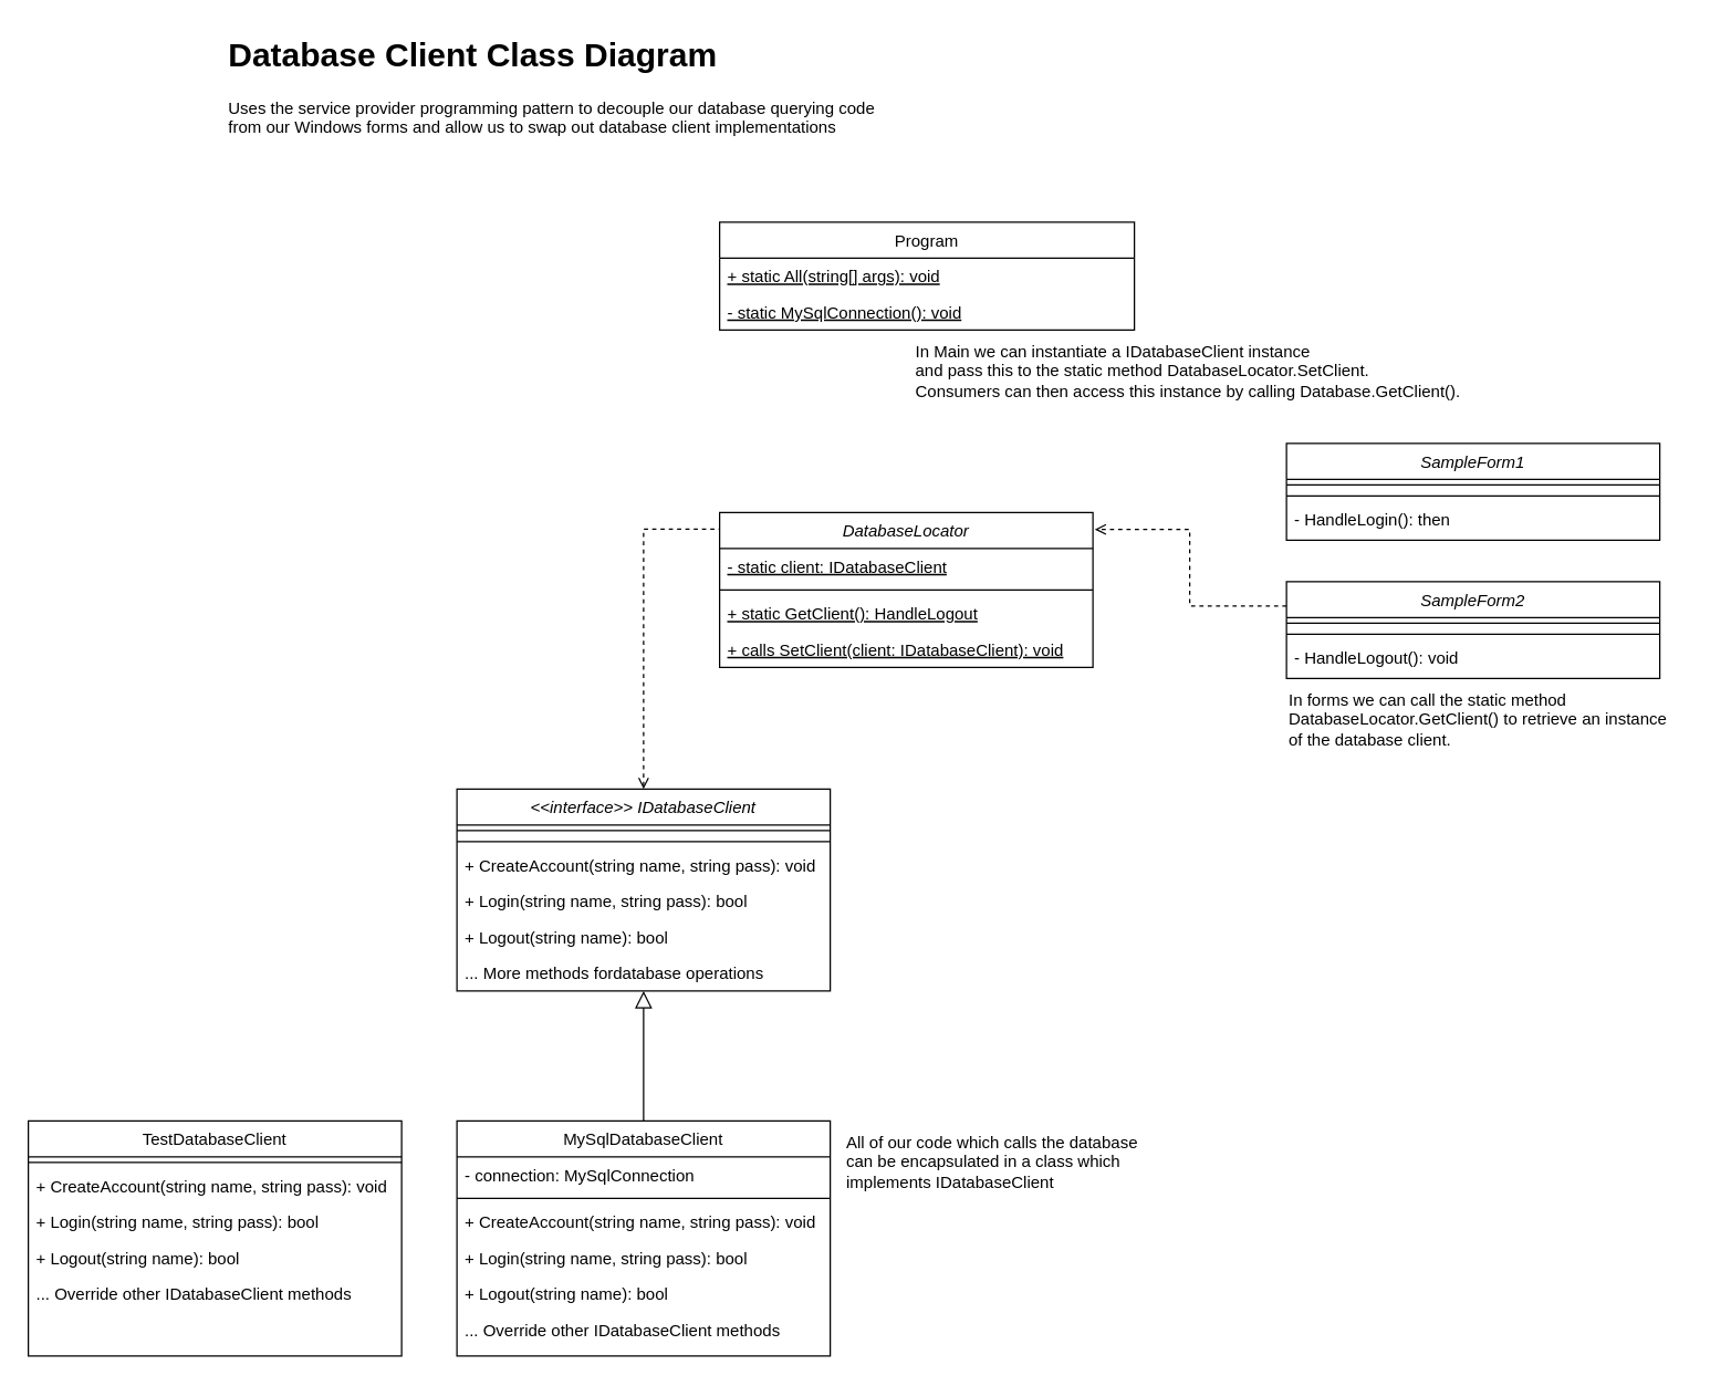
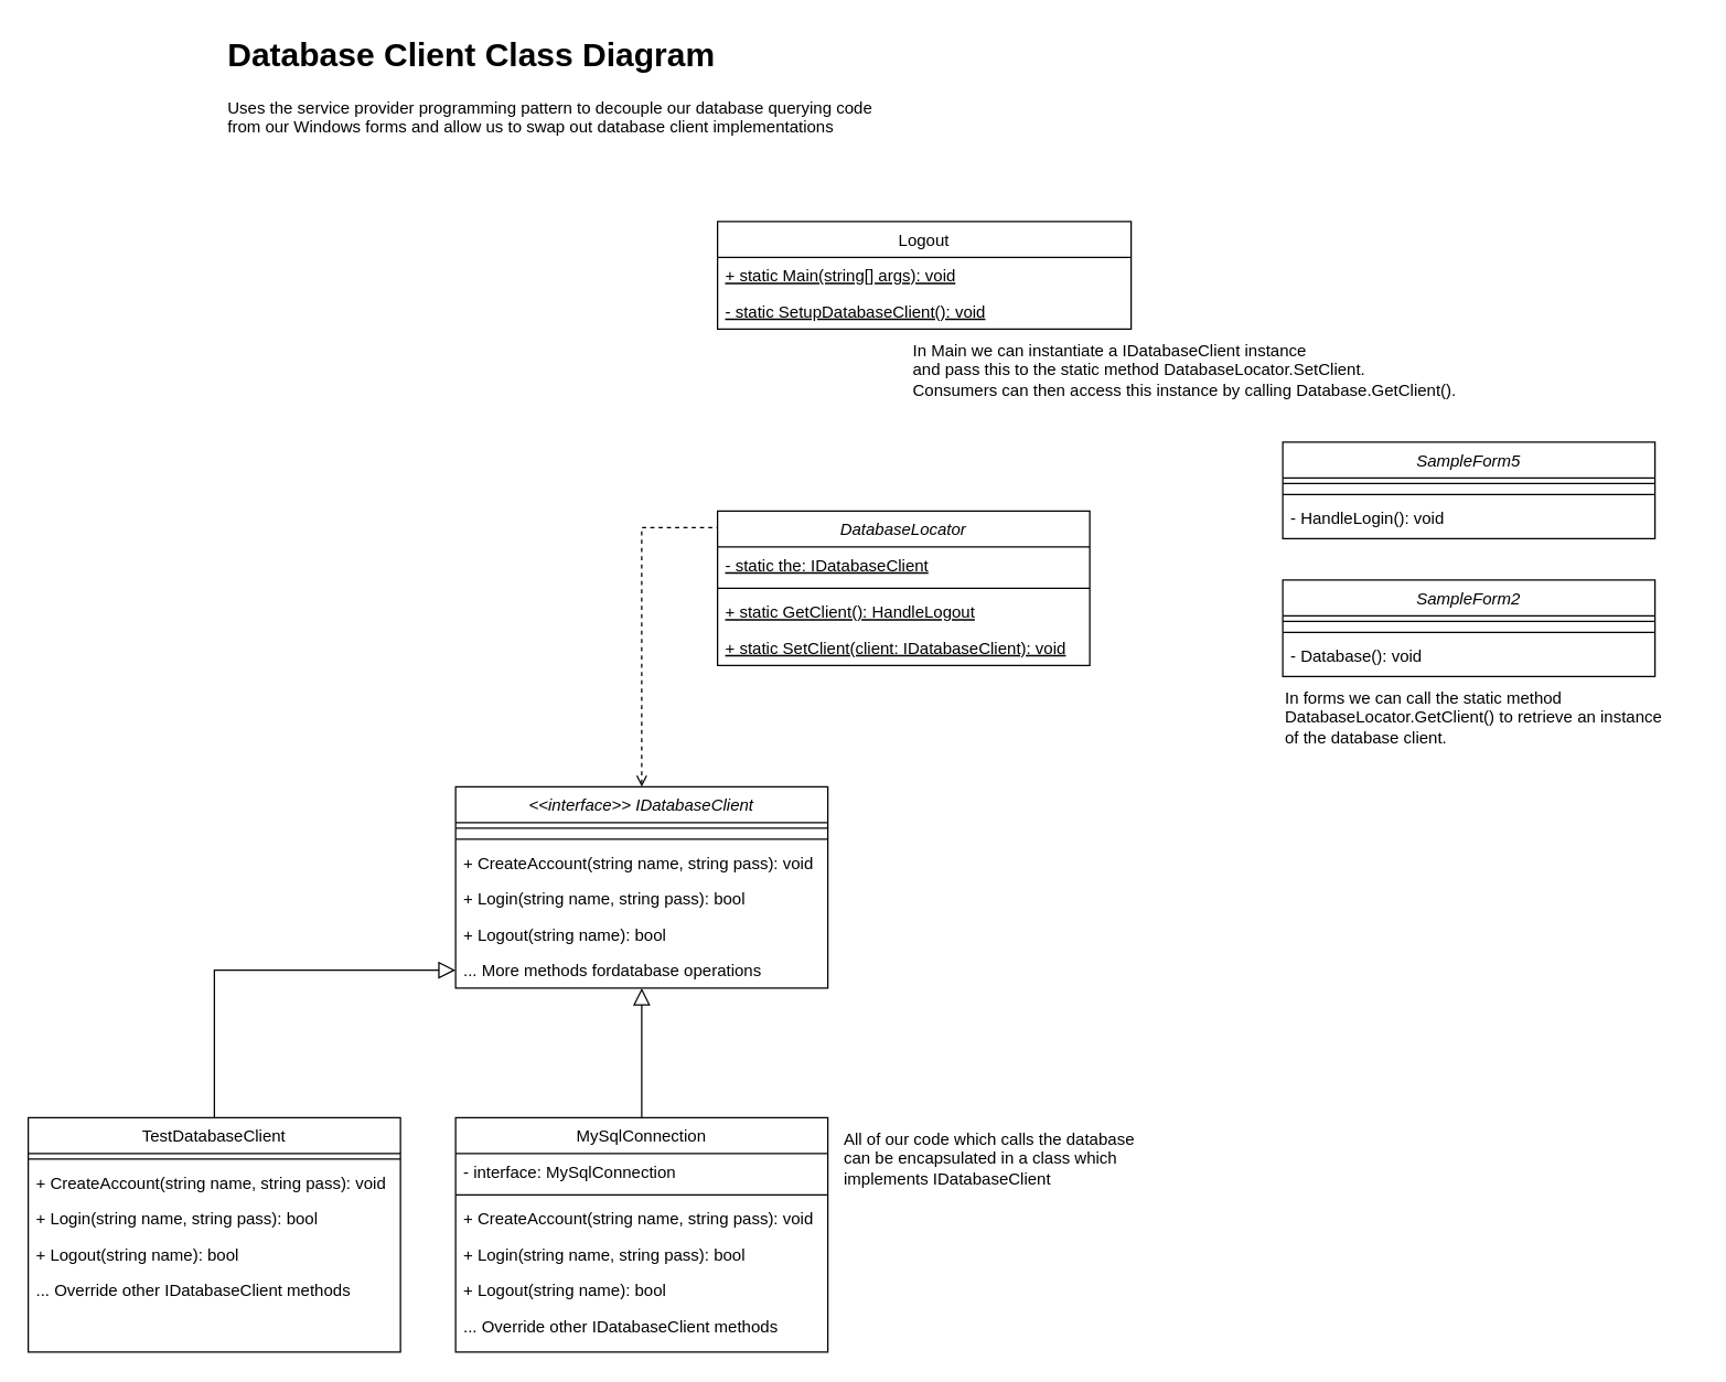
  <mxCell id="0" />
  <mxCell id="1" parent="0" />
  <mxCell id="2" style="edgeStyle=orthogonalEdgeStyle;rounded=0;orthogonalLoop=1;jettySize=auto;html=1;exitX=0.5;exitY=0;exitDx=0;exitDy=0;entryX=0;entryY=0.107;entryDx=0;entryDy=0;entryPerimeter=0;dashed=1;startArrow=open;startFill=0;endArrow=none;endFill=0;" edge="1" parent="1" source="3" target="18"><mxGeometry relative="1" as="geometry" /></mxCell>
  <mxCell id="3" value="&lt;&lt;interface&gt;&gt; IDatabaseClient" style="swimlane;fontStyle=2;align=center;verticalAlign=top;childLayout=stackLayout;horizontal=1;startSize=26;horizontalStack=0;resizeParent=1;resizeLast=0;collapsible=1;marginBottom=0;rounded=0;shadow=0;strokeWidth=1;" parent="1" vertex="1"><mxGeometry x="330" y="570" width="270" height="146" as="geometry"><mxRectangle x="230" y="140" width="160" height="26" as="alternateBounds" /></mxGeometry></mxCell>
  <mxCell id="4" value="" style="line;html=1;strokeWidth=1;align=left;verticalAlign=middle;spacingTop=-1;spacingLeft=3;spacingRight=3;rotatable=0;labelPosition=right;points=[];portConstraint=eastwest;" parent="3" vertex="1"><mxGeometry y="26" width="270" height="8" as="geometry" /></mxCell>
  <mxCell id="5" value="" style="line;html=1;strokeWidth=1;align=left;verticalAlign=middle;spacingTop=-1;spacingLeft=3;spacingRight=3;rotatable=0;labelPosition=right;points=[];portConstraint=eastwest;" parent="3" vertex="1"><mxGeometry y="34" width="270" height="8" as="geometry" /></mxCell>
  <mxCell id="6" value="+ CreateAccount(string name, string pass): void" style="text;align=left;verticalAlign=top;spacingLeft=4;spacingRight=4;overflow=hidden;rotatable=0;points=[[0,0.5],[1,0.5]];portConstraint=eastwest;" parent="3" vertex="1"><mxGeometry y="42" width="270" height="26" as="geometry" /></mxCell>
  <mxCell id="7" value="+ Login(string name, string pass): bool" style="text;align=left;verticalAlign=top;spacingLeft=4;spacingRight=4;overflow=hidden;rotatable=0;points=[[0,0.5],[1,0.5]];portConstraint=eastwest;" parent="3" vertex="1"><mxGeometry y="68" width="270" height="26" as="geometry" /></mxCell>
  <mxCell id="8" value="+ Logout(string name): bool" style="text;align=left;verticalAlign=top;spacingLeft=4;spacingRight=4;overflow=hidden;rotatable=0;points=[[0,0.5],[1,0.5]];portConstraint=eastwest;" parent="3" vertex="1"><mxGeometry y="94" width="270" height="26" as="geometry" /></mxCell>
  <mxCell id="9" value="... More methods fordatabase operations" style="text;align=left;verticalAlign=top;spacingLeft=4;spacingRight=4;overflow=hidden;rotatable=0;points=[[0,0.5],[1,0.5]];portConstraint=eastwest;" parent="3" vertex="1"><mxGeometry y="120" width="270" height="26" as="geometry" /></mxCell>
- <mxCell id="10" value="MySqlDatabaseClient" style="swimlane;fontStyle=0;align=center;verticalAlign=top;childLayout=stackLayout;horizontal=1;startSize=26;horizontalStack=0;resizeParent=1;resizeLast=0;collapsible=1;marginBottom=0;rounded=0;shadow=0;strokeWidth=1;" parent="1" vertex="1"><mxGeometry x="330" y="810" width="270" height="170" as="geometry"><mxRectangle x="130" y="380" width="160" height="26" as="alternateBounds" /></mxGeometry></mxCell>
- <mxCell id="11" value="- connection: MySqlConnection " style="text;align=left;verticalAlign=top;spacingLeft=4;spacingRight=4;overflow=hidden;rotatable=0;points=[[0,0.5],[1,0.5]];portConstraint=eastwest;" parent="10" vertex="1"><mxGeometry y="26" width="270" height="26" as="geometry" /></mxCell>
+ <mxCell id="10" value="MySqlConnection" style="swimlane;fontStyle=0;align=center;verticalAlign=top;childLayout=stackLayout;horizontal=1;startSize=26;horizontalStack=0;resizeParent=1;resizeLast=0;collapsible=1;marginBottom=0;rounded=0;shadow=0;strokeWidth=1;" parent="1" vertex="1"><mxGeometry x="330" y="810" width="270" height="170" as="geometry"><mxRectangle x="130" y="380" width="160" height="26" as="alternateBounds" /></mxGeometry></mxCell>
+ <mxCell id="11" value="- interface: MySqlConnection " style="text;align=left;verticalAlign=top;spacingLeft=4;spacingRight=4;overflow=hidden;rotatable=0;points=[[0,0.5],[1,0.5]];portConstraint=eastwest;" parent="10" vertex="1"><mxGeometry y="26" width="270" height="26" as="geometry" /></mxCell>
  <mxCell id="12" value="" style="line;html=1;strokeWidth=1;align=left;verticalAlign=middle;spacingTop=-1;spacingLeft=3;spacingRight=3;rotatable=0;labelPosition=right;points=[];portConstraint=eastwest;" parent="10" vertex="1"><mxGeometry y="52" width="270" height="8" as="geometry" /></mxCell>
  <mxCell id="13" value="+ CreateAccount(string name, string pass): void" style="text;align=left;verticalAlign=top;spacingLeft=4;spacingRight=4;overflow=hidden;rotatable=0;points=[[0,0.5],[1,0.5]];portConstraint=eastwest;" parent="10" vertex="1"><mxGeometry y="60" width="270" height="26" as="geometry" /></mxCell>
  <mxCell id="14" value="+ Login(string name, string pass): bool" style="text;align=left;verticalAlign=top;spacingLeft=4;spacingRight=4;overflow=hidden;rotatable=0;points=[[0,0.5],[1,0.5]];portConstraint=eastwest;" parent="10" vertex="1"><mxGeometry y="86" width="270" height="26" as="geometry" /></mxCell>
  <mxCell id="15" value="+ Logout(string name): bool" style="text;align=left;verticalAlign=top;spacingLeft=4;spacingRight=4;overflow=hidden;rotatable=0;points=[[0,0.5],[1,0.5]];portConstraint=eastwest;" parent="10" vertex="1"><mxGeometry y="112" width="270" height="26" as="geometry" /></mxCell>
  <mxCell id="16" value="... Override other IDatabaseClient methods" style="text;align=left;verticalAlign=top;spacingLeft=4;spacingRight=4;overflow=hidden;rotatable=0;points=[[0,0.5],[1,0.5]];portConstraint=eastwest;" parent="10" vertex="1"><mxGeometry y="138" width="270" height="26" as="geometry" /></mxCell>
  <mxCell id="17" value="" style="endArrow=block;endSize=10;endFill=0;shadow=0;strokeWidth=1;rounded=0;edgeStyle=elbowEdgeStyle;elbow=vertical;" parent="1" source="10" target="3" edge="1"><mxGeometry width="160" relative="1" as="geometry"><mxPoint x="360" y="653" as="sourcePoint" /><mxPoint x="360" y="653" as="targetPoint" /></mxGeometry></mxCell>
  <mxCell id="18" value="DatabaseLocator" style="swimlane;fontStyle=2;align=center;verticalAlign=top;childLayout=stackLayout;horizontal=1;startSize=26;horizontalStack=0;resizeParent=1;resizeLast=0;collapsible=1;marginBottom=0;rounded=0;shadow=0;strokeWidth=1;" vertex="1" parent="1"><mxGeometry x="520" y="370" width="270" height="112" as="geometry"><mxRectangle x="230" y="140" width="160" height="26" as="alternateBounds" /></mxGeometry></mxCell>
- <mxCell id="19" value="- static client: IDatabaseClient" style="text;align=left;verticalAlign=top;spacingLeft=4;spacingRight=4;overflow=hidden;rotatable=0;points=[[0,0.5],[1,0.5]];portConstraint=eastwest;fontStyle=4" vertex="1" parent="18"><mxGeometry y="26" width="270" height="26" as="geometry" /></mxCell>
+ <mxCell id="19" value="- static the: IDatabaseClient" style="text;align=left;verticalAlign=top;spacingLeft=4;spacingRight=4;overflow=hidden;rotatable=0;points=[[0,0.5],[1,0.5]];portConstraint=eastwest;fontStyle=4" vertex="1" parent="18"><mxGeometry y="26" width="270" height="26" as="geometry" /></mxCell>
  <mxCell id="20" value="" style="line;html=1;strokeWidth=1;align=left;verticalAlign=middle;spacingTop=-1;spacingLeft=3;spacingRight=3;rotatable=0;labelPosition=right;points=[];portConstraint=eastwest;" vertex="1" parent="18"><mxGeometry y="52" width="270" height="8" as="geometry" /></mxCell>
  <mxCell id="21" value="+ static GetClient(): HandleLogout" style="text;align=left;verticalAlign=top;spacingLeft=4;spacingRight=4;overflow=hidden;rotatable=0;points=[[0,0.5],[1,0.5]];portConstraint=eastwest;fontStyle=4" vertex="1" parent="18"><mxGeometry y="60" width="270" height="26" as="geometry" /></mxCell>
- <mxCell id="22" value="+ calls SetClient(client: IDatabaseClient): void" style="text;align=left;verticalAlign=top;spacingLeft=4;spacingRight=4;overflow=hidden;rotatable=0;points=[[0,0.5],[1,0.5]];portConstraint=eastwest;fontStyle=4" vertex="1" parent="18"><mxGeometry y="86" width="270" height="26" as="geometry" /></mxCell>
- <mxCell id="23" value="SampleForm1" style="swimlane;fontStyle=2;align=center;verticalAlign=top;childLayout=stackLayout;horizontal=1;startSize=26;horizontalStack=0;resizeParent=1;resizeLast=0;collapsible=1;marginBottom=0;rounded=0;shadow=0;strokeWidth=1;" vertex="1" parent="1"><mxGeometry x="930" y="320" width="270" height="70" as="geometry"><mxRectangle x="230" y="140" width="160" height="26" as="alternateBounds" /></mxGeometry></mxCell>
+ <mxCell id="22" value="+ static SetClient(client: IDatabaseClient): void" style="text;align=left;verticalAlign=top;spacingLeft=4;spacingRight=4;overflow=hidden;rotatable=0;points=[[0,0.5],[1,0.5]];portConstraint=eastwest;fontStyle=4" vertex="1" parent="18"><mxGeometry y="86" width="270" height="26" as="geometry" /></mxCell>
+ <mxCell id="23" value="SampleForm5" style="swimlane;fontStyle=2;align=center;verticalAlign=top;childLayout=stackLayout;horizontal=1;startSize=26;horizontalStack=0;resizeParent=1;resizeLast=0;collapsible=1;marginBottom=0;rounded=0;shadow=0;strokeWidth=1;" vertex="1" parent="1"><mxGeometry x="930" y="320" width="270" height="70" as="geometry"><mxRectangle x="230" y="140" width="160" height="26" as="alternateBounds" /></mxGeometry></mxCell>
  <mxCell id="24" value="" style="line;html=1;strokeWidth=1;align=left;verticalAlign=middle;spacingTop=-1;spacingLeft=3;spacingRight=3;rotatable=0;labelPosition=right;points=[];portConstraint=eastwest;" vertex="1" parent="23"><mxGeometry y="26" width="270" height="8" as="geometry" /></mxCell>
  <mxCell id="25" value="" style="line;html=1;strokeWidth=1;align=left;verticalAlign=middle;spacingTop=-1;spacingLeft=3;spacingRight=3;rotatable=0;labelPosition=right;points=[];portConstraint=eastwest;" vertex="1" parent="23"><mxGeometry y="34" width="270" height="8" as="geometry" /></mxCell>
- <mxCell id="26" value="- HandleLogin(): then" style="text;align=left;verticalAlign=top;spacingLeft=4;spacingRight=4;overflow=hidden;rotatable=0;points=[[0,0.5],[1,0.5]];portConstraint=eastwest;" vertex="1" parent="23"><mxGeometry y="42" width="270" height="26" as="geometry" /></mxCell>
- <mxCell id="27" style="edgeStyle=orthogonalEdgeStyle;rounded=0;orthogonalLoop=1;jettySize=auto;html=1;exitX=0;exitY=0.25;exitDx=0;exitDy=0;entryX=1.005;entryY=0.109;entryDx=0;entryDy=0;entryPerimeter=0;dashed=1;startArrow=none;startFill=0;endArrow=open;endFill=0;" edge="1" parent="1" source="28" target="18"><mxGeometry relative="1" as="geometry" /></mxCell>
+ <mxCell id="26" value="- HandleLogin(): void" style="text;align=left;verticalAlign=top;spacingLeft=4;spacingRight=4;overflow=hidden;rotatable=0;points=[[0,0.5],[1,0.5]];portConstraint=eastwest;" vertex="1" parent="23"><mxGeometry y="42" width="270" height="26" as="geometry" /></mxCell>
  <mxCell id="28" value="SampleForm2" style="swimlane;fontStyle=2;align=center;verticalAlign=top;childLayout=stackLayout;horizontal=1;startSize=26;horizontalStack=0;resizeParent=1;resizeLast=0;collapsible=1;marginBottom=0;rounded=0;shadow=0;strokeWidth=1;" vertex="1" parent="1"><mxGeometry x="930" y="420" width="270" height="70" as="geometry"><mxRectangle x="230" y="140" width="160" height="26" as="alternateBounds" /></mxGeometry></mxCell>
  <mxCell id="29" value="" style="line;html=1;strokeWidth=1;align=left;verticalAlign=middle;spacingTop=-1;spacingLeft=3;spacingRight=3;rotatable=0;labelPosition=right;points=[];portConstraint=eastwest;" vertex="1" parent="28"><mxGeometry y="26" width="270" height="8" as="geometry" /></mxCell>
  <mxCell id="30" value="" style="line;html=1;strokeWidth=1;align=left;verticalAlign=middle;spacingTop=-1;spacingLeft=3;spacingRight=3;rotatable=0;labelPosition=right;points=[];portConstraint=eastwest;" vertex="1" parent="28"><mxGeometry y="34" width="270" height="8" as="geometry" /></mxCell>
- <mxCell id="31" value="- HandleLogout(): void" style="text;align=left;verticalAlign=top;spacingLeft=4;spacingRight=4;overflow=hidden;rotatable=0;points=[[0,0.5],[1,0.5]];portConstraint=eastwest;" vertex="1" parent="28"><mxGeometry y="42" width="270" height="26" as="geometry" /></mxCell>
+ <mxCell id="31" value="- Database(): void" style="text;align=left;verticalAlign=top;spacingLeft=4;spacingRight=4;overflow=hidden;rotatable=0;points=[[0,0.5],[1,0.5]];portConstraint=eastwest;" vertex="1" parent="28"><mxGeometry y="42" width="270" height="26" as="geometry" /></mxCell>
  <mxCell id="32" value="In forms we can call the static method&lt;br&gt;DatabaseLocator.GetClient() to retrieve an instance&lt;br&gt;of the database client.&lt;br&gt;" style="text;html=1;align=left;verticalAlign=middle;resizable=0;points=[];autosize=1;strokeColor=none;fillColor=none;fontFamily=Helvetica;" vertex="1" parent="1"><mxGeometry x="930" y="490" width="300" height="60" as="geometry" /></mxCell>
  <mxCell id="33" value="All of our code which calls the database&amp;nbsp;&lt;br&gt;can be encapsulated in a class which&lt;br&gt;implements IDatabaseClient" style="text;html=1;align=left;verticalAlign=middle;resizable=0;points=[];autosize=1;strokeColor=none;fillColor=none;fontFamily=Helvetica;" vertex="1" parent="1"><mxGeometry x="610" y="810" width="240" height="60" as="geometry" /></mxCell>
- <mxCell id="34" value="Program" style="swimlane;fontStyle=0;childLayout=stackLayout;horizontal=1;startSize=26;fillColor=none;horizontalStack=0;resizeParent=1;resizeParentMax=0;resizeLast=0;collapsible=1;marginBottom=0;fontFamily=Helvetica;" vertex="1" parent="1"><mxGeometry x="520" y="160" width="300" height="78" as="geometry" /></mxCell>
- <mxCell id="35" value="+ static All(string[] args): void" style="text;strokeColor=none;fillColor=none;align=left;verticalAlign=top;spacingLeft=4;spacingRight=4;overflow=hidden;rotatable=0;points=[[0,0.5],[1,0.5]];portConstraint=eastwest;fontFamily=Helvetica;fontStyle=4" vertex="1" parent="34"><mxGeometry y="26" width="300" height="26" as="geometry" /></mxCell>
- <mxCell id="36" value="- static MySqlConnection(): void" style="text;strokeColor=none;fillColor=none;align=left;verticalAlign=top;spacingLeft=4;spacingRight=4;overflow=hidden;rotatable=0;points=[[0,0.5],[1,0.5]];portConstraint=eastwest;fontFamily=Helvetica;fontStyle=4" vertex="1" parent="34"><mxGeometry y="52" width="300" height="26" as="geometry" /></mxCell>
+ <mxCell id="34" value="Logout" style="swimlane;fontStyle=0;childLayout=stackLayout;horizontal=1;startSize=26;fillColor=none;horizontalStack=0;resizeParent=1;resizeParentMax=0;resizeLast=0;collapsible=1;marginBottom=0;fontFamily=Helvetica;" vertex="1" parent="1"><mxGeometry x="520" y="160" width="300" height="78" as="geometry" /></mxCell>
+ <mxCell id="35" value="+ static Main(string[] args): void" style="text;strokeColor=none;fillColor=none;align=left;verticalAlign=top;spacingLeft=4;spacingRight=4;overflow=hidden;rotatable=0;points=[[0,0.5],[1,0.5]];portConstraint=eastwest;fontFamily=Helvetica;fontStyle=4" vertex="1" parent="34"><mxGeometry y="26" width="300" height="26" as="geometry" /></mxCell>
+ <mxCell id="36" value="- static SetupDatabaseClient(): void" style="text;strokeColor=none;fillColor=none;align=left;verticalAlign=top;spacingLeft=4;spacingRight=4;overflow=hidden;rotatable=0;points=[[0,0.5],[1,0.5]];portConstraint=eastwest;fontFamily=Helvetica;fontStyle=4" vertex="1" parent="34"><mxGeometry y="52" width="300" height="26" as="geometry" /></mxCell>
  <mxCell id="37" value="In Main we can instantiate a IDatabaseClient instance&lt;br&gt;and pass this to the static method DatabaseLocator.SetClient.&lt;br&gt;Consumers can then access this instance by calling Database.GetClient()." style="text;html=1;align=left;verticalAlign=middle;resizable=0;points=[];autosize=1;strokeColor=none;fillColor=none;fontFamily=Helvetica;" vertex="1" parent="1"><mxGeometry x="660" y="238" width="420" height="60" as="geometry" /></mxCell>
  <mxCell id="38" value="&lt;h1&gt;Database Client Class Diagram&lt;/h1&gt;&lt;p&gt;Uses the service provider programming pattern to decouple our database querying code from our Windows forms and allow us to swap out database client implementations&lt;/p&gt;" style="text;html=1;strokeColor=none;fillColor=none;spacing=5;spacingTop=-20;whiteSpace=wrap;overflow=hidden;rounded=0;fontFamily=Helvetica;" vertex="1" parent="1"><mxGeometry y="20" width="480" height="120" as="geometry" x="160" /></mxCell>
+ <mxCell id="39" style="edgeStyle=orthogonalEdgeStyle;rounded=0;orthogonalLoop=1;jettySize=auto;html=1;exitX=0.5;exitY=0;exitDx=0;exitDy=0;entryX=0;entryY=0.5;entryDx=0;entryDy=0;fontFamily=Helvetica;startArrow=none;startFill=0;endArrow=block;endFill=0;endSize=10;" edge="1" parent="1" source="40" target="9"><mxGeometry relative="1" as="geometry" /></mxCell>
  <mxCell id="40" value="TestDatabaseClient" style="swimlane;fontStyle=0;align=center;verticalAlign=top;childLayout=stackLayout;horizontal=1;startSize=26;horizontalStack=0;resizeParent=1;resizeLast=0;collapsible=1;marginBottom=0;rounded=0;shadow=0;strokeWidth=1;" vertex="1" parent="1"><mxGeometry x="20" y="810" width="270" height="170" as="geometry"><mxRectangle x="130" y="380" width="160" height="26" as="alternateBounds" /></mxGeometry></mxCell>
  <mxCell id="41" value="" style="line;html=1;strokeWidth=1;align=left;verticalAlign=middle;spacingTop=-1;spacingLeft=3;spacingRight=3;rotatable=0;labelPosition=right;points=[];portConstraint=eastwest;" vertex="1" parent="40"><mxGeometry y="26" width="270" height="8" as="geometry" /></mxCell>
  <mxCell id="42" value="+ CreateAccount(string name, string pass): void" style="text;align=left;verticalAlign=top;spacingLeft=4;spacingRight=4;overflow=hidden;rotatable=0;points=[[0,0.5],[1,0.5]];portConstraint=eastwest;" vertex="1" parent="40"><mxGeometry y="34" width="270" height="26" as="geometry" /></mxCell>
  <mxCell id="43" value="+ Login(string name, string pass): bool" style="text;align=left;verticalAlign=top;spacingLeft=4;spacingRight=4;overflow=hidden;rotatable=0;points=[[0,0.5],[1,0.5]];portConstraint=eastwest;" vertex="1" parent="40"><mxGeometry y="60" width="270" height="26" as="geometry" /></mxCell>
  <mxCell id="44" value="+ Logout(string name): bool" style="text;align=left;verticalAlign=top;spacingLeft=4;spacingRight=4;overflow=hidden;rotatable=0;points=[[0,0.5],[1,0.5]];portConstraint=eastwest;" vertex="1" parent="40"><mxGeometry y="86" width="270" height="26" as="geometry" /></mxCell>
  <mxCell id="45" value="... Override other IDatabaseClient methods" style="text;align=left;verticalAlign=top;spacingLeft=4;spacingRight=4;overflow=hidden;rotatable=0;points=[[0,0.5],[1,0.5]];portConstraint=eastwest;" vertex="1" parent="40"><mxGeometry y="112" width="270" height="26" as="geometry" /></mxCell>
